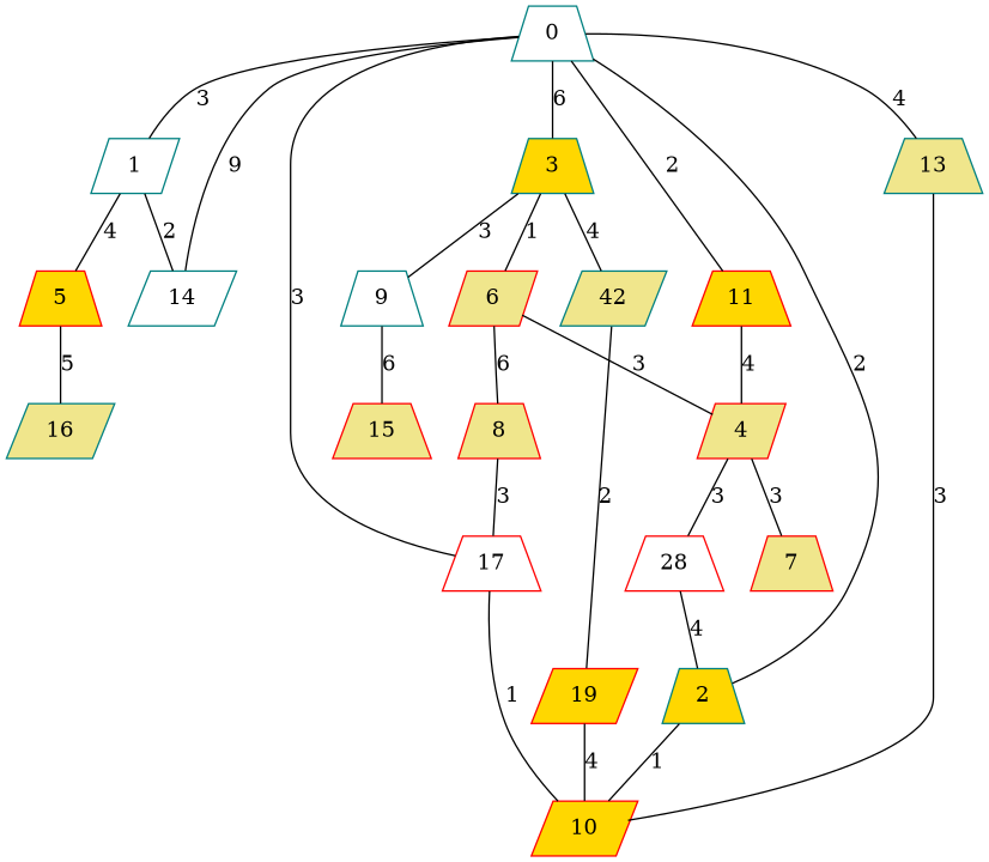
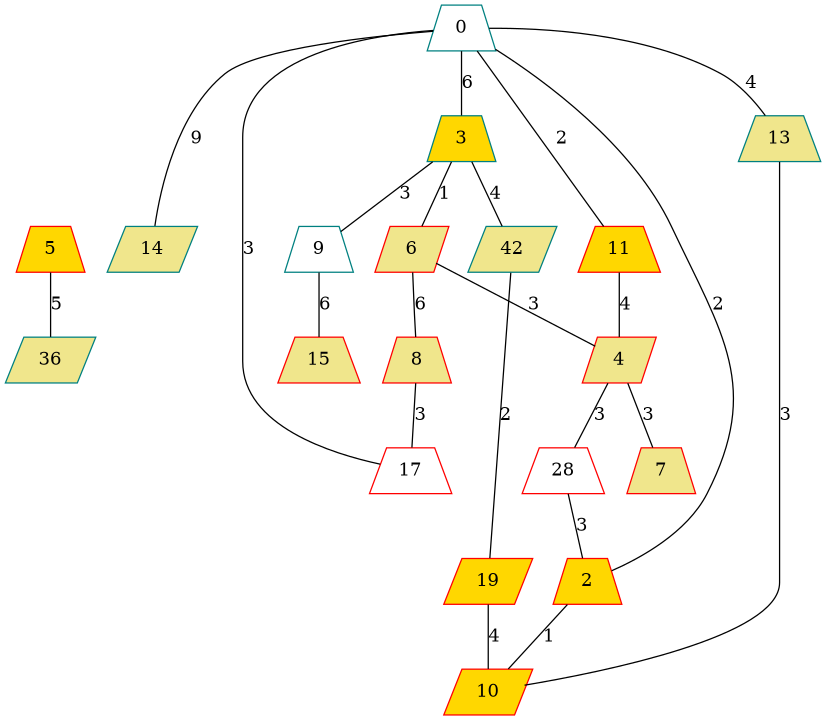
  graph {
    node [color=red fillcolor=khaki habit=1 shape=trapezium style=filled x=5 y=3]
    edge [weight=3]
    0 [color=teal fillcolor=white habit=9 x=4 y=4]
-   1 [color=teal fillcolor=white shape=parallelogram x=7]
-   2 [color=teal fillcolor=gold y=4]
+   2 [fillcolor=gold y=4]
    3 [color=teal fillcolor=gold habit=9 x=3 y=7]
    11 [fillcolor=gold habit=4 x=3]
    13 [base=2 color=teal x=6 y=5]
    17 [fillcolor=white habit=6 x=4 y=5]
    5 [base=1 fillcolor=gold habit=6 x=8]
-   14 [color=teal fillcolor=white habit=9 shape=parallelogram]
+   14 [color=teal habit=9 shape=parallelogram]
    10 [fillcolor=gold habit=5 shape=parallelogram y=6]
    6 [habit=3 shape=parallelogram x=2 y=7]
    9 [color=teal fillcolor=white x=2 y=8]
    n13 [color=teal habit=2 label=42 shape=parallelogram y=8]
    4 [habit=6 shape=parallelogram x=3 y=2]
    7 [habit=8 x=2 y=1]
    n16 [fillcolor=white label=28 y=2]
-   16 [color=teal habit=6 shape=parallelogram x=10 y=2]
+   16 [color=teal habit=6 shape=parallelogram x=10 y=2 label=36]
    8 [habit=2 x=2 y=5]
    15 [habit=7 x=1 y=10]
    19 [fillcolor=gold habit=9 shape=parallelogram x=6 y=8]
-   0 -- 1 [label=3]
    0 -- 2 [label=2 weight=2]
    0 -- 3 [label=6 weight=6]
    0 -- 11 [label=2 weight=2]
    0 -- 13 [label=4 weight=4]
    0 -- 17 [label=3]
-   1 -- 5 [label=4 weight=4]
-   1 -- 14 [label=2 weight=2]
    2 -- 10 [label=1 weight=1]
    3 -- 6 [label=1 weight=1]
    3 -- 9 [label=3]
    3 -- n13 [label=4 weight=4]
    11 -- 4 [label=4 weight=4]
    13 -- 10 [label=3]
-   17 -- 10 [label=1 weight=1]
    5 -- 16 [label=5 weight=5]
    14 -- 0 [label=9 weight=2]
    6 -- 4 [label=3]
    6 -- 8 [label=6 weight=6]
    9 -- 15 [label=6 weight=6]
    n13 -- 19 [label=2 weight=2]
    4 -- 7 [label=3]
    4 -- n16 [label=3]
-   n16 -- 2 [label=4]
+   n16 -- 2 [label=3]
    8 -- 17 [label=3]
    19 -- 10 [label=4 weight=4]
  }
